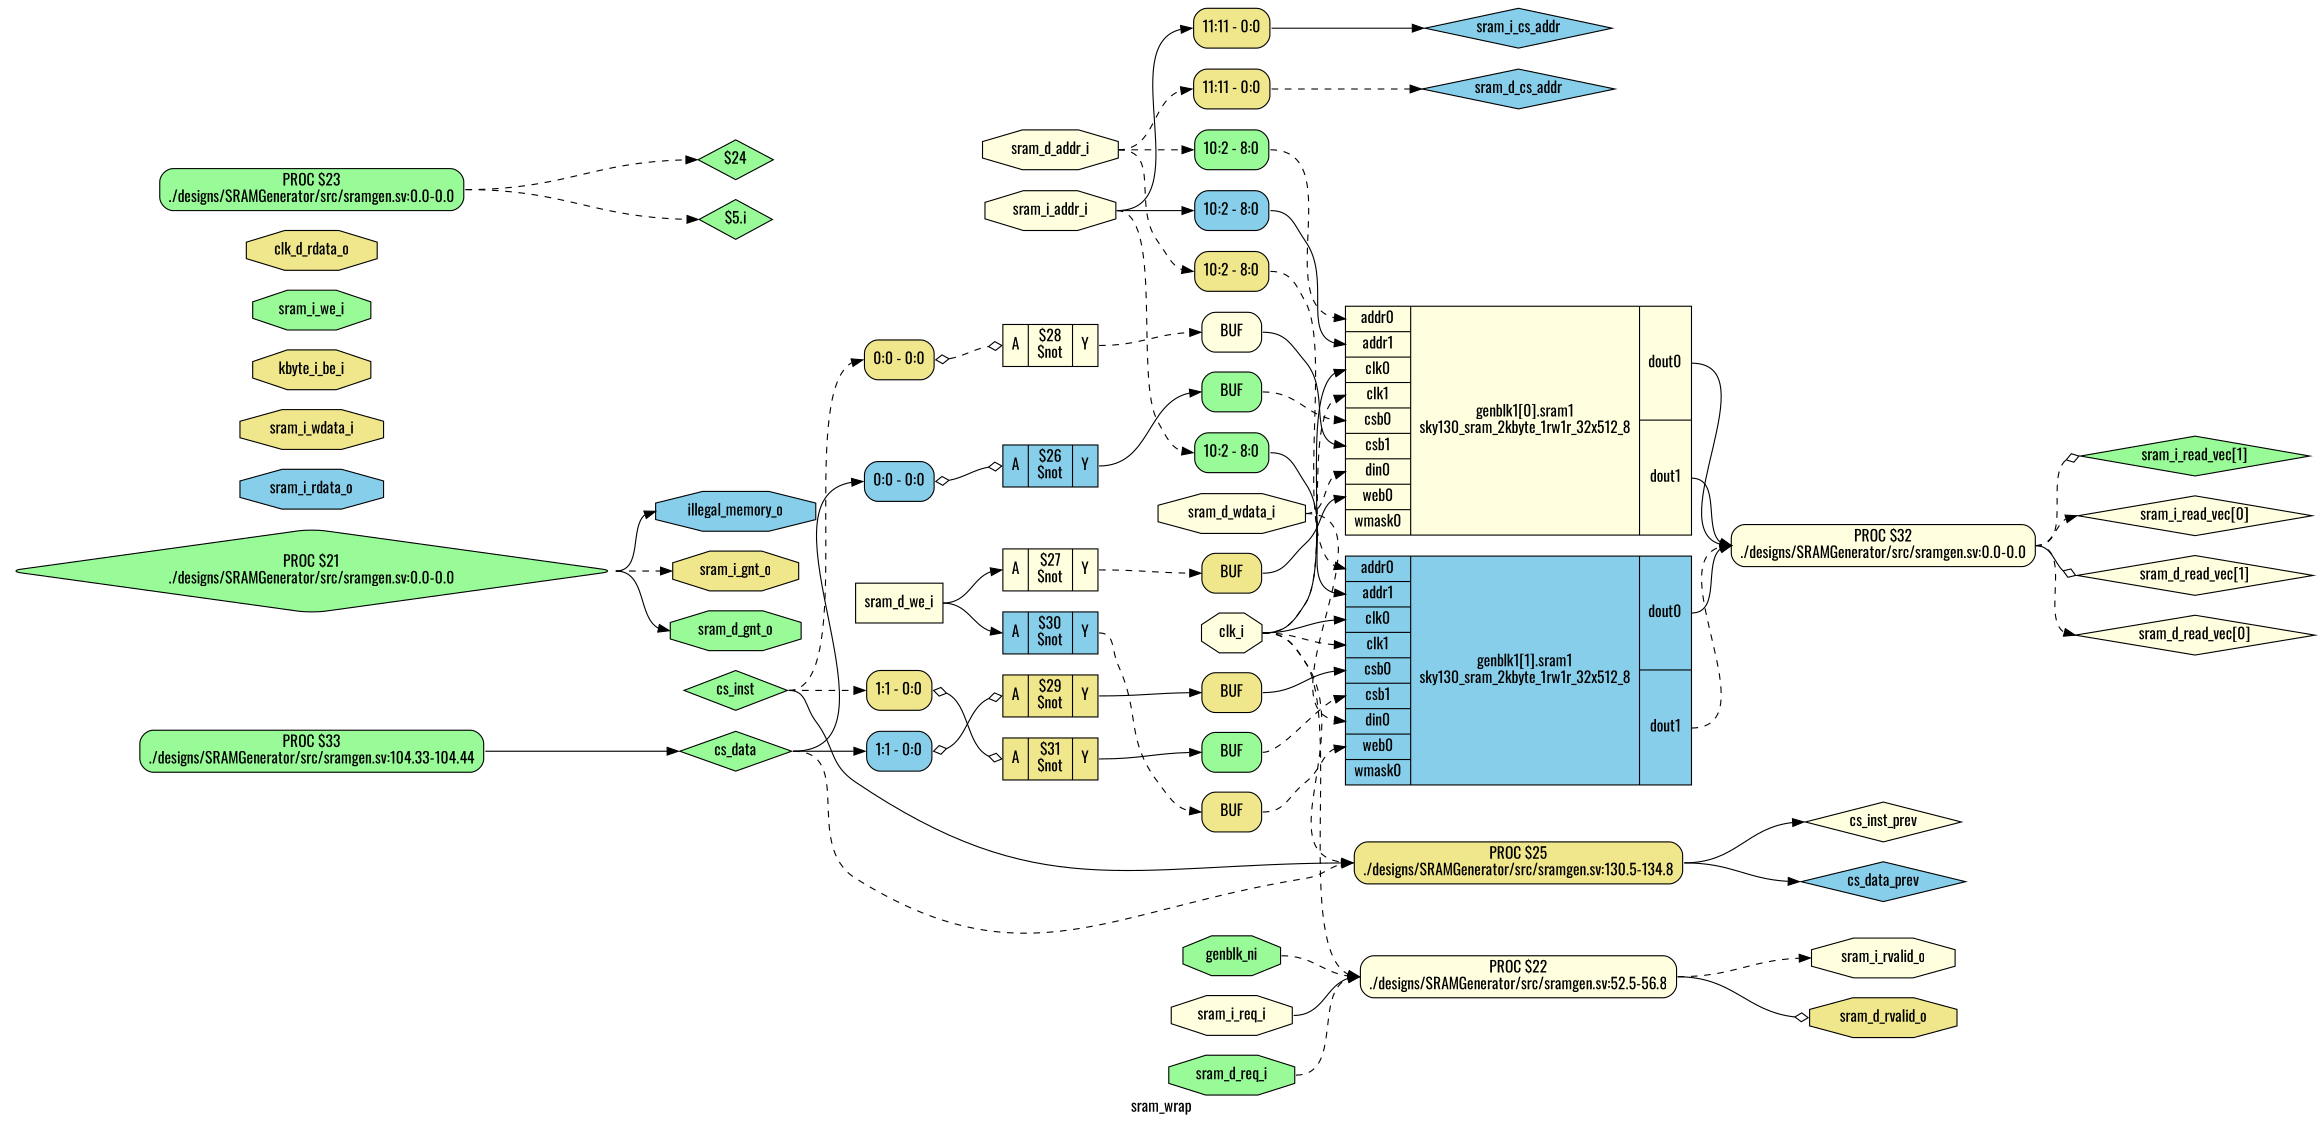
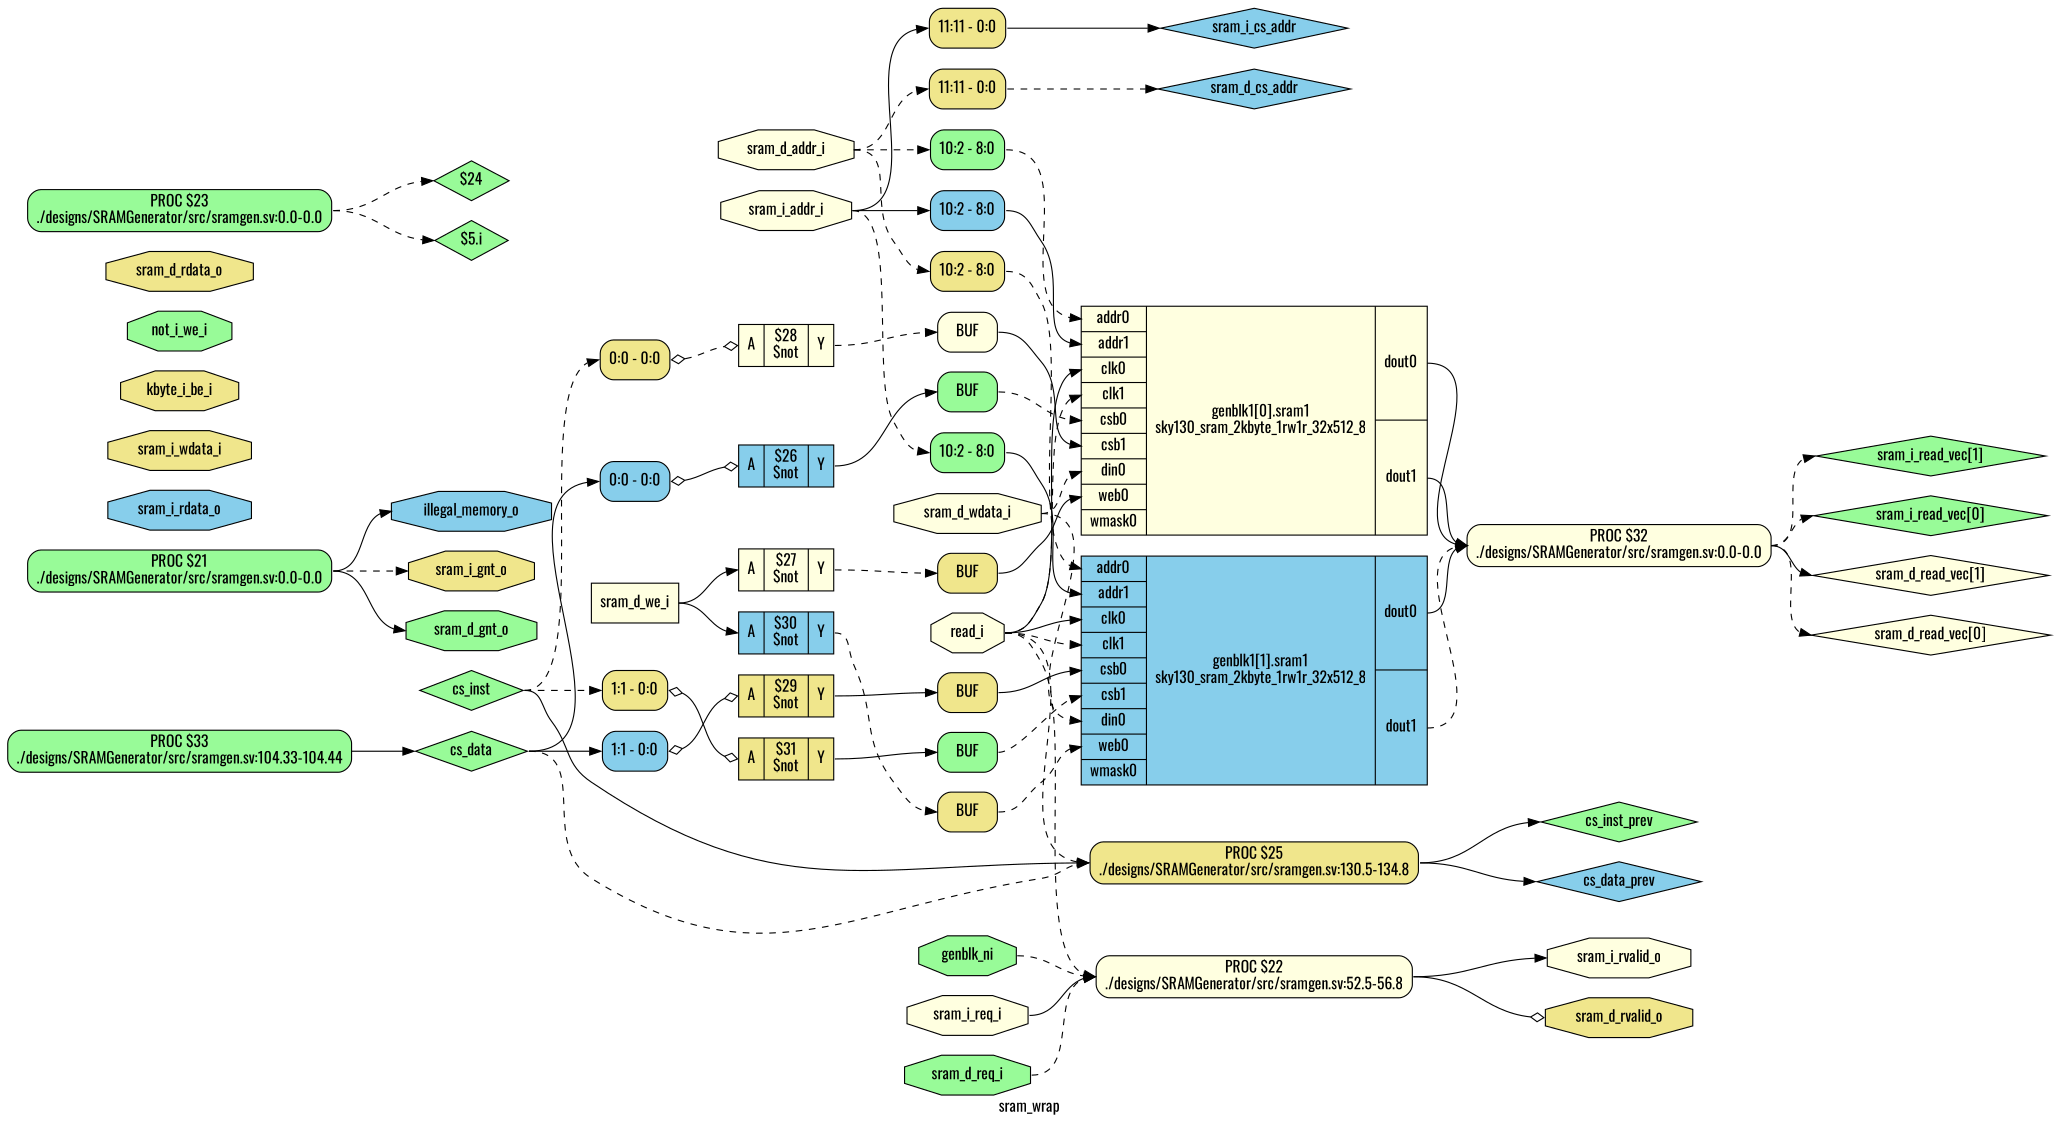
  digraph {
    fontname=Oswald
    label=sram_wrap
    rankdir=LR
    remincross=true
    node [fillcolor=palegreen fontname=Oswald shape=record style=filled]
    edge [color=black fontname=Oswald headport=w style=solid tailport=e]
    n1 [color=black fontcolor=black label="sram_i_read_vec[1]" shape=diamond]
-   n2 [color=black fillcolor=lightyellow fontcolor=black label="sram_i_read_vec[0]" shape=diamond]
+   n2 [color=black fontcolor=black label="sram_i_read_vec[0]" shape=diamond]
    n3 [color=black fillcolor=lightyellow fontcolor=black label="sram_d_read_vec[1]" shape=diamond]
    n4 [color=black fillcolor=lightyellow fontcolor=black label="sram_d_read_vec[0]" shape=diamond]
    n5 [color=black fillcolor=skyblue fontcolor=black label=sram_i_cs_addr shape=diamond]
    n6 [color=black fillcolor=skyblue fontcolor=black label=sram_d_cs_addr shape=diamond]
-   n7 [color=black fillcolor=lightyellow fontcolor=black label=cs_inst_prev shape=diamond]
+   n7 [color=black fontcolor=black label=cs_inst_prev shape=diamond]
    n8 [color=black fillcolor=skyblue fontcolor=black label=cs_data_prev shape=diamond]
    n9 [color=black fontcolor=black label=cs_inst shape=diamond]
    n10 [fillcolor=khaki label="<s0> 1:1 - 0:0 " style="rounded,filled"]
    n11 [fillcolor=khaki label="<s0> 0:0 - 0:0 " style="rounded,filled"]
    n12 [fillcolor=khaki label="PROC $25\n./designs/SRAMGenerator/src/sramgen.sv:130.5-134.8" shape=box style="rounded,filled"]
    n13 [fillcolor=khaki label="{{<p76> A}|$31\n$not|{<p77> Y}}"]
    n14 [fillcolor=lightyellow label="{{<p76> A}|$28\n$not|{<p77> Y}}"]
    n15 [color=black fontcolor=black label=cs_data shape=diamond]
    n16 [fillcolor=skyblue label="<s0> 1:1 - 0:0 " style="rounded,filled"]
    n17 [fillcolor=skyblue label="<s0> 0:0 - 0:0 " style="rounded,filled"]
    n18 [fillcolor=khaki label="{{<p76> A}|$29\n$not|{<p77> Y}}"]
    n19 [fillcolor=skyblue label="{{<p76> A}|$26\n$not|{<p77> Y}}"]
    n20 [color=black fillcolor=skyblue fontcolor=black label=illegal_memory_o shape=octagon]
    n21 [color=black fillcolor=skyblue fontcolor=black label=sram_i_rdata_o shape=octagon]
    n22 [color=black fillcolor=lightyellow fontcolor=black label=sram_i_rvalid_o shape=octagon]
    n23 [color=black fillcolor=khaki fontcolor=black label=sram_i_wdata_i shape=octagon]
    n24 [color=black fillcolor=khaki fontcolor=black label=kbyte_i_be_i shape=octagon]
-   n25 [color=black fontcolor=black label=sram_i_we_i shape=octagon]
+   n25 [color=black fontcolor=black label=not_i_we_i shape=octagon]
    n26 [color=black fillcolor=lightyellow fontcolor=black label=sram_i_addr_i shape=octagon]
    n27 [fillcolor=khaki label="<s0> 11:11 - 0:0 " style="rounded,filled"]
    n28 [fillcolor=skyblue label="<s0> 10:2 - 8:0 " style="rounded,filled"]
    n29 [label="<s0> 10:2 - 8:0 " style="rounded,filled"]
    n30 [fillcolor=lightyellow label="{{<p64> addr0|<p65> addr1|<p66> clk0|<p67> clk1|<p68> csb0|<p69> csb1|<p70> din0|<p71> web0|<p72> wmask0}|genblk1[0].sram1\nsky130_sram_2kbyte_1rw1r_32x512_8|{<p73> dout0|<p74> dout1}}"]
    n31 [fillcolor=skyblue label="{{<p64> addr0|<p65> addr1|<p66> clk0|<p67> clk1|<p68> csb0|<p69> csb1|<p70> din0|<p71> web0|<p72> wmask0}|genblk1[1].sram1\nsky130_sram_2kbyte_1rw1r_32x512_8|{<p73> dout0|<p74> dout1}}"]
    n32 [color=black fillcolor=khaki fontcolor=black label=sram_i_gnt_o shape=octagon]
    n33 [color=black fillcolor=lightyellow fontcolor=black label=sram_i_req_i shape=octagon]
    n34 [fillcolor=lightyellow label="PROC $22\n./designs/SRAMGenerator/src/sramgen.sv:52.5-56.8" shape=box style="rounded,filled"]
    n35 [color=black fillcolor=khaki fontcolor=black label=sram_d_rvalid_o shape=octagon]
-   n36 [color=black fillcolor=khaki fontcolor=black label=clk_d_rdata_o shape=octagon]
+   n36 [color=black fillcolor=khaki fontcolor=black label=sram_d_rdata_o shape=octagon]
    n37 [color=black fillcolor=lightyellow fontcolor=black label=sram_d_wdata_i shape=octagon]
    n38 [fillcolor=lightyellow label="PROC $32\n./designs/SRAMGenerator/src/sramgen.sv:0.0-0.0" shape=box style="rounded,filled"]
    n39 [color=black fillcolor=lightyellow fontcolor=black label=sram_d_we_i shape=box]
    n40 [fillcolor=skyblue label="{{<p76> A}|$30\n$not|{<p77> Y}}"]
    n41 [fillcolor=lightyellow label="{{<p76> A}|$27\n$not|{<p77> Y}}"]
    n42 [fillcolor=khaki label=BUF shape=box style="rounded,filled"]
    n43 [fillcolor=khaki label=BUF shape=box style="rounded,filled"]
    n44 [color=black fillcolor=lightyellow fontcolor=black label=sram_d_addr_i shape=octagon]
    n45 [fillcolor=khaki label="<s0> 11:11 - 0:0 " style="rounded,filled"]
    n46 [label="<s0> 10:2 - 8:0 " style="rounded,filled"]
    n47 [fillcolor=khaki label="<s0> 10:2 - 8:0 " style="rounded,filled"]
    n48 [color=black fontcolor=black label=sram_d_gnt_o shape=octagon]
    n49 [color=black fontcolor=black label=sram_d_req_i shape=octagon]
    n50 [color=black fontcolor=black label=genblk_ni shape=octagon]
-   n51 [color=black fillcolor=lightyellow fontcolor=black label=clk_i shape=octagon]
+   n51 [color=black fillcolor=lightyellow fontcolor=black label=read_i shape=octagon]
    n52 [label=BUF shape=box style="rounded,filled"]
    n53 [fillcolor=khaki label=BUF shape=box style="rounded,filled"]
    n54 [fillcolor=lightyellow label=BUF shape=box style="rounded,filled"]
    n55 [label=BUF shape=box style="rounded,filled"]
    n56 [label="PROC $33\n./designs/SRAMGenerator/src/sramgen.sv:104.33-104.44" shape=box style="rounded,filled"]
    n57 [label="PROC $23\n./designs/SRAMGenerator/src/sramgen.sv:0.0-0.0" shape=box style="rounded,filled"]
    n58 [label="$24" shape=diamond]
    n59 [label="$5.i" shape=diamond]
-   n60 [label="PROC $21\n./designs/SRAMGenerator/src/sramgen.sv:0.0-0.0" shape=diamond style="rounded,filled"]
+   n60 [label="PROC $21\n./designs/SRAMGenerator/src/sramgen.sv:0.0-0.0" shape=box style="rounded,filled"]
    n9 -> n10 [headport="s0:w" style=dashed]
    n9 -> n11 [headport="s0:w" style=dashed]
    n9 -> n12
    n10 -> n13 [arrowhead=odiamond arrowtail=odiamond dir=both headport="p76:w"]
    n11 -> n14 [arrowhead=odiamond arrowtail=odiamond dir=both headport="p76:w" style=dashed]
    n12 -> n7
    n12 -> n8
    n13 -> n52 [headport="w:w" tailport="p77:e"]
    n14 -> n54 [headport="w:w" style=dashed tailport="p77:e"]
    n15 -> n12 [style=dashed]
    n15 -> n16 [headport="s0:w"]
    n15 -> n17 [headport="s0:w"]
    n16 -> n18 [arrowhead=odiamond arrowtail=odiamond dir=both headport="p76:w"]
    n17 -> n19 [arrowhead=odiamond arrowtail=odiamond dir=both headport="p76:w"]
    n18 -> n53 [headport="w:w" tailport="p77:e"]
    n19 -> n55 [headport="w:w" tailport="p77:e"]
    n26 -> n27 [headport="s0:w"]
    n26 -> n28 [headport="s0:w"]
    n26 -> n29 [headport="s0:w" style=dashed]
    n27 -> n5
    n28 -> n30 [headport="p65:w"]
    n29 -> n31 [headport="p65:w"]
    n30 -> n38 [tailport="p74:e"]
    n30 -> n38 [tailport="p73:e"]
    n31 -> n38 [style=dashed tailport="p74:e"]
    n31 -> n38 [tailport="p73:e"]
    n33 -> n34
-   n34 -> n22 [style=dashed]
+   n34 -> n22
    n34 -> n35 [arrowhead=odiamond]
    n37 -> n30 [headport="p70:w" style=dashed]
    n37 -> n31 [headport="p70:w" style=dashed]
-   n38 -> n1 [style=dashed arrowhead=odiamond]
+   n38 -> n1 [style=dashed]
    n38 -> n2 [style=dashed]
-   n38 -> n3 [arrowhead=odiamond]
+   n38 -> n3
    n38 -> n4 [style=dashed]
    n39 -> n40 [headport="p76:w"]
    n39 -> n41 [headport="p76:w"]
    n40 -> n42 [headport="w:w" style=dashed tailport="p77:e"]
    n41 -> n43 [headport="w:w" style=dashed tailport="p77:e"]
    n42 -> n31 [headport="p71:w" style=dashed tailport="e:e"]
    n43 -> n30 [headport="p71:w" tailport="e:e"]
    n44 -> n45 [headport="s0:w" style=dashed]
    n44 -> n46 [headport="s0:w" style=dashed]
    n44 -> n47 [headport="s0:w" style=dashed]
    n45 -> n6 [style=dashed]
    n46 -> n30 [headport="p64:w" style=dashed]
    n47 -> n31 [headport="p64:w" style=dashed]
    n49 -> n34 [style=dashed]
    n50 -> n34 [style=dashed]
    n51 -> n12 [style=dashed]
    n51 -> n30 [headport="p66:w"]
    n51 -> n30 [headport="p67:w" style=dashed]
    n51 -> n31 [headport="p66:w"]
    n51 -> n31 [headport="p67:w" style=dashed]
    n51 -> n34 [style=dashed]
    n52 -> n31 [headport="p69:w" style=dashed tailport="e:e"]
    n53 -> n31 [headport="p68:w" tailport="e:e"]
    n54 -> n30 [headport="p69:w" tailport="e:e"]
    n55 -> n30 [headport="p68:w" style=dashed tailport="e:e"]
    n56 -> n15
    n57 -> n58 [style=dashed]
    n57 -> n59 [style=dashed]
    n60 -> n20
    n60 -> n32 [style=dashed]
    n60 -> n48
  }
